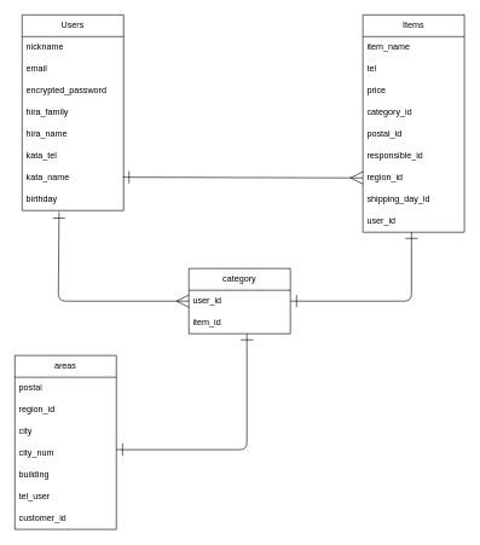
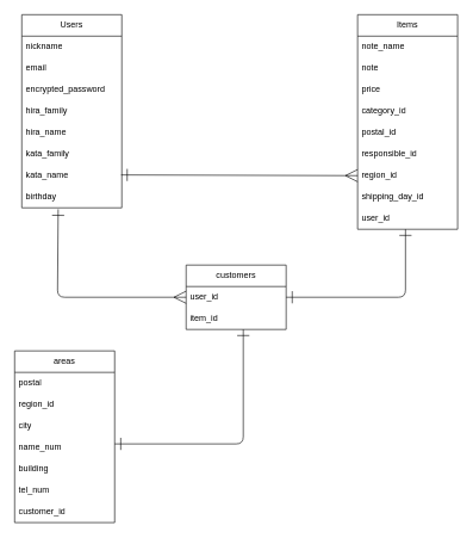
  <mxCell id="0" />
  <mxCell id="1" parent="0" />
  <mxCell id="2" value="Users" style="swimlane;fontStyle=0;childLayout=stackLayout;horizontal=1;startSize=30;horizontalStack=0;resizeParent=1;resizeParentMax=0;resizeLast=0;collapsible=1;marginBottom=0;whiteSpace=wrap;html=1;" parent="1" vertex="1"><mxGeometry x="30" y="20" width="140" height="270" as="geometry" /></mxCell>
  <mxCell id="3" value="nickname" style="text;strokeColor=none;fillColor=none;align=left;verticalAlign=middle;spacingLeft=4;spacingRight=4;overflow=hidden;points=[[0,0.5],[1,0.5]];portConstraint=eastwest;rotatable=0;whiteSpace=wrap;html=1;" parent="2" vertex="1"><mxGeometry y="30" width="140" height="30" as="geometry" /></mxCell>
  <mxCell id="4" value="email" style="text;strokeColor=none;fillColor=none;align=left;verticalAlign=middle;spacingLeft=4;spacingRight=4;overflow=hidden;points=[[0,0.5],[1,0.5]];portConstraint=eastwest;rotatable=0;whiteSpace=wrap;html=1;" parent="2" vertex="1"><mxGeometry y="60" width="140" height="30" as="geometry" /></mxCell>
  <mxCell id="5" value="encrypted_password" style="text;strokeColor=none;fillColor=none;align=left;verticalAlign=middle;spacingLeft=4;spacingRight=4;overflow=hidden;points=[[0,0.5],[1,0.5]];portConstraint=eastwest;rotatable=0;whiteSpace=wrap;html=1;" parent="2" vertex="1"><mxGeometry y="90" width="140" height="30" as="geometry" /></mxCell>
  <mxCell id="6" value="hira_family" style="text;strokeColor=none;fillColor=none;spacingLeft=4;spacingRight=4;overflow=hidden;rotatable=0;points=[[0,0.5],[1,0.5]];portConstraint=eastwest;fontSize=12;" vertex="1" parent="2"><mxGeometry y="120" width="140" height="30" as="geometry" /></mxCell>
  <mxCell id="7" value="hira_name" style="text;strokeColor=none;fillColor=none;spacingLeft=4;spacingRight=4;overflow=hidden;rotatable=0;points=[[0,0.5],[1,0.5]];portConstraint=eastwest;fontSize=12;" vertex="1" parent="2"><mxGeometry y="150" width="140" height="30" as="geometry" /></mxCell>
- <mxCell id="8" value="kata_tel" style="text;strokeColor=none;fillColor=none;spacingLeft=4;spacingRight=4;overflow=hidden;rotatable=0;points=[[0,0.5],[1,0.5]];portConstraint=eastwest;fontSize=12;" vertex="1" parent="2"><mxGeometry y="180" width="140" height="30" as="geometry" /></mxCell>
+ <mxCell id="8" value="kata_family" style="text;strokeColor=none;fillColor=none;spacingLeft=4;spacingRight=4;overflow=hidden;rotatable=0;points=[[0,0.5],[1,0.5]];portConstraint=eastwest;fontSize=12;" vertex="1" parent="2"><mxGeometry y="180" width="140" height="30" as="geometry" /></mxCell>
  <mxCell id="9" value="kata_name" style="text;strokeColor=none;fillColor=none;spacingLeft=4;spacingRight=4;overflow=hidden;rotatable=0;points=[[0,0.5],[1,0.5]];portConstraint=eastwest;fontSize=12;" vertex="1" parent="2"><mxGeometry y="210" width="140" height="30" as="geometry" /></mxCell>
  <mxCell id="10" value="birthday" style="text;strokeColor=none;fillColor=none;spacingLeft=4;spacingRight=4;overflow=hidden;rotatable=0;points=[[0,0.5],[1,0.5]];portConstraint=eastwest;fontSize=12;" vertex="1" parent="2"><mxGeometry y="240" width="140" height="30" as="geometry" /></mxCell>
  <mxCell id="11" value="Items" style="swimlane;fontStyle=0;childLayout=stackLayout;horizontal=1;startSize=30;horizontalStack=0;resizeParent=1;resizeParentMax=0;resizeLast=0;collapsible=1;marginBottom=0;whiteSpace=wrap;html=1;" parent="1" vertex="1"><mxGeometry x="500" y="20" width="140" height="300" as="geometry" /></mxCell>
- <mxCell id="12" value="item_name" style="text;strokeColor=none;fillColor=none;align=left;verticalAlign=middle;spacingLeft=4;spacingRight=4;overflow=hidden;points=[[0,0.5],[1,0.5]];portConstraint=eastwest;rotatable=0;whiteSpace=wrap;html=1;" parent="11" vertex="1"><mxGeometry y="30" width="140" height="30" as="geometry" /></mxCell>
- <mxCell id="13" value="tel" style="text;strokeColor=none;fillColor=none;align=left;verticalAlign=middle;spacingLeft=4;spacingRight=4;overflow=hidden;points=[[0,0.5],[1,0.5]];portConstraint=eastwest;rotatable=0;whiteSpace=wrap;html=1;" parent="11" vertex="1"><mxGeometry y="60" width="140" height="30" as="geometry" /></mxCell>
+ <mxCell id="12" value="note_name" style="text;strokeColor=none;fillColor=none;align=left;verticalAlign=middle;spacingLeft=4;spacingRight=4;overflow=hidden;points=[[0,0.5],[1,0.5]];portConstraint=eastwest;rotatable=0;whiteSpace=wrap;html=1;" parent="11" vertex="1"><mxGeometry y="30" width="140" height="30" as="geometry" /></mxCell>
+ <mxCell id="13" value="note" style="text;strokeColor=none;fillColor=none;align=left;verticalAlign=middle;spacingLeft=4;spacingRight=4;overflow=hidden;points=[[0,0.5],[1,0.5]];portConstraint=eastwest;rotatable=0;whiteSpace=wrap;html=1;" parent="11" vertex="1"><mxGeometry y="60" width="140" height="30" as="geometry" /></mxCell>
  <mxCell id="14" value="price" style="text;strokeColor=none;fillColor=none;align=left;verticalAlign=middle;spacingLeft=4;spacingRight=4;overflow=hidden;points=[[0,0.5],[1,0.5]];portConstraint=eastwest;rotatable=0;whiteSpace=wrap;html=1;" parent="11" vertex="1"><mxGeometry y="90" width="140" height="30" as="geometry" /></mxCell>
  <mxCell id="15" value="category_id" style="text;strokeColor=none;fillColor=none;align=left;verticalAlign=middle;spacingLeft=4;spacingRight=4;overflow=hidden;points=[[0,0.5],[1,0.5]];portConstraint=eastwest;rotatable=0;whiteSpace=wrap;html=1;" parent="11" vertex="1"><mxGeometry y="120" width="140" height="30" as="geometry" /></mxCell>
  <mxCell id="16" value="postal_id" style="text;strokeColor=none;fillColor=none;align=left;verticalAlign=middle;spacingLeft=4;spacingRight=4;overflow=hidden;points=[[0,0.5],[1,0.5]];portConstraint=eastwest;rotatable=0;whiteSpace=wrap;html=1;" parent="11" vertex="1"><mxGeometry y="150" width="140" height="30" as="geometry" /></mxCell>
  <mxCell id="17" value="responsible_id" style="text;strokeColor=none;fillColor=none;align=left;verticalAlign=middle;spacingLeft=4;spacingRight=4;overflow=hidden;points=[[0,0.5],[1,0.5]];portConstraint=eastwest;rotatable=0;whiteSpace=wrap;html=1;" parent="11" vertex="1"><mxGeometry y="180" width="140" height="30" as="geometry" /></mxCell>
  <mxCell id="18" value="region_id" style="text;strokeColor=none;fillColor=none;align=left;verticalAlign=middle;spacingLeft=4;spacingRight=4;overflow=hidden;points=[[0,0.5],[1,0.5]];portConstraint=eastwest;rotatable=0;whiteSpace=wrap;html=1;" parent="11" vertex="1"><mxGeometry y="210" width="140" height="30" as="geometry" /></mxCell>
  <mxCell id="19" value="shipping_day_id" style="text;strokeColor=none;fillColor=none;align=left;verticalAlign=middle;spacingLeft=4;spacingRight=4;overflow=hidden;points=[[0,0.5],[1,0.5]];portConstraint=eastwest;rotatable=0;whiteSpace=wrap;html=1;" parent="11" vertex="1"><mxGeometry y="240" width="140" height="30" as="geometry" /></mxCell>
  <mxCell id="20" value="user_id" style="text;strokeColor=none;fillColor=none;align=left;verticalAlign=middle;spacingLeft=4;spacingRight=4;overflow=hidden;points=[[0,0.5],[1,0.5]];portConstraint=eastwest;rotatable=0;whiteSpace=wrap;html=1;" parent="11" vertex="1"><mxGeometry y="270" width="140" height="30" as="geometry" /></mxCell>
- <mxCell id="21" value="category" style="swimlane;fontStyle=0;childLayout=stackLayout;horizontal=1;startSize=30;horizontalStack=0;resizeParent=1;resizeParentMax=0;resizeLast=0;collapsible=1;marginBottom=0;whiteSpace=wrap;html=1;" parent="1" vertex="1"><mxGeometry x="260" y="370" width="140" height="90" as="geometry" /></mxCell>
+ <mxCell id="21" value="customers" style="swimlane;fontStyle=0;childLayout=stackLayout;horizontal=1;startSize=30;horizontalStack=0;resizeParent=1;resizeParentMax=0;resizeLast=0;collapsible=1;marginBottom=0;whiteSpace=wrap;html=1;" parent="1" vertex="1"><mxGeometry x="260" y="370" width="140" height="90" as="geometry" /></mxCell>
  <mxCell id="22" value="user_id" style="text;strokeColor=none;fillColor=none;align=left;verticalAlign=middle;spacingLeft=4;spacingRight=4;overflow=hidden;points=[[0,0.5],[1,0.5]];portConstraint=eastwest;rotatable=0;whiteSpace=wrap;html=1;" parent="21" vertex="1"><mxGeometry y="30" width="140" height="30" as="geometry" /></mxCell>
  <mxCell id="23" value="item_id" style="text;strokeColor=none;fillColor=none;align=left;verticalAlign=middle;spacingLeft=4;spacingRight=4;overflow=hidden;points=[[0,0.5],[1,0.5]];portConstraint=eastwest;rotatable=0;whiteSpace=wrap;html=1;" parent="21" vertex="1"><mxGeometry y="60" width="140" height="30" as="geometry" /></mxCell>
  <mxCell id="24" value="areas" style="swimlane;fontStyle=0;childLayout=stackLayout;horizontal=1;startSize=30;horizontalStack=0;resizeParent=1;resizeParentMax=0;resizeLast=0;collapsible=1;marginBottom=0;whiteSpace=wrap;html=1;" parent="1" vertex="1"><mxGeometry x="20" y="490" width="140" height="240" as="geometry" /></mxCell>
  <mxCell id="25" value="postal" style="text;strokeColor=none;fillColor=none;align=left;verticalAlign=middle;spacingLeft=4;spacingRight=4;overflow=hidden;points=[[0,0.5],[1,0.5]];portConstraint=eastwest;rotatable=0;whiteSpace=wrap;html=1;" parent="24" vertex="1"><mxGeometry y="30" width="140" height="30" as="geometry" /></mxCell>
  <mxCell id="26" value="region_id" style="text;strokeColor=none;fillColor=none;align=left;verticalAlign=middle;spacingLeft=4;spacingRight=4;overflow=hidden;points=[[0,0.5],[1,0.5]];portConstraint=eastwest;rotatable=0;whiteSpace=wrap;html=1;" parent="24" vertex="1"><mxGeometry y="60" width="140" height="30" as="geometry" /></mxCell>
  <mxCell id="27" value="city" style="text;strokeColor=none;fillColor=none;align=left;verticalAlign=middle;spacingLeft=4;spacingRight=4;overflow=hidden;points=[[0,0.5],[1,0.5]];portConstraint=eastwest;rotatable=0;whiteSpace=wrap;html=1;" parent="24" vertex="1"><mxGeometry y="90" width="140" height="30" as="geometry" /></mxCell>
- <mxCell id="28" value="city_num" style="text;strokeColor=none;fillColor=none;align=left;verticalAlign=middle;spacingLeft=4;spacingRight=4;overflow=hidden;points=[[0,0.5],[1,0.5]];portConstraint=eastwest;rotatable=0;whiteSpace=wrap;html=1;" parent="24" vertex="1"><mxGeometry y="120" width="140" height="30" as="geometry" /></mxCell>
+ <mxCell id="28" value="name_num" style="text;strokeColor=none;fillColor=none;align=left;verticalAlign=middle;spacingLeft=4;spacingRight=4;overflow=hidden;points=[[0,0.5],[1,0.5]];portConstraint=eastwest;rotatable=0;whiteSpace=wrap;html=1;" parent="24" vertex="1"><mxGeometry y="120" width="140" height="30" as="geometry" /></mxCell>
  <mxCell id="29" value="building" style="text;strokeColor=none;fillColor=none;align=left;verticalAlign=middle;spacingLeft=4;spacingRight=4;overflow=hidden;points=[[0,0.5],[1,0.5]];portConstraint=eastwest;rotatable=0;whiteSpace=wrap;html=1;" parent="24" vertex="1"><mxGeometry y="150" width="140" height="30" as="geometry" /></mxCell>
- <mxCell id="30" value="tel_user" style="text;strokeColor=none;fillColor=none;align=left;verticalAlign=middle;spacingLeft=4;spacingRight=4;overflow=hidden;points=[[0,0.5],[1,0.5]];portConstraint=eastwest;rotatable=0;whiteSpace=wrap;html=1;" parent="24" vertex="1"><mxGeometry y="180" width="140" height="30" as="geometry" /></mxCell>
+ <mxCell id="30" value="tel_num" style="text;strokeColor=none;fillColor=none;align=left;verticalAlign=middle;spacingLeft=4;spacingRight=4;overflow=hidden;points=[[0,0.5],[1,0.5]];portConstraint=eastwest;rotatable=0;whiteSpace=wrap;html=1;" parent="24" vertex="1"><mxGeometry y="180" width="140" height="30" as="geometry" /></mxCell>
  <mxCell id="31" value="customer_id" style="text;strokeColor=none;fillColor=none;align=left;verticalAlign=middle;spacingLeft=4;spacingRight=4;overflow=hidden;points=[[0,0.5],[1,0.5]];portConstraint=eastwest;rotatable=0;whiteSpace=wrap;html=1;" parent="24" vertex="1"><mxGeometry y="210" width="140" height="30" as="geometry" /></mxCell>
  <mxCell id="32" value="" style="endArrow=ERmany;html=1;exitX=0.993;exitY=0.467;exitDx=0;exitDy=0;entryX=0;entryY=0.5;entryDx=0;entryDy=0;strokeWidth=1;startArrow=ERone;startFill=0;endFill=0;targetPerimeterSpacing=0;endSize=15;startSize=15;exitPerimeter=0;" parent="1" target="18" edge="1"><mxGeometry width="50" height="50" relative="1" as="geometry"><mxPoint x="169.02" y="244.01" as="sourcePoint" /><mxPoint x="330" y="320" as="targetPoint" /></mxGeometry></mxCell>
  <mxCell id="33" value="" style="endArrow=ERone;html=1;exitX=1;exitY=0.5;exitDx=0;exitDy=0;startArrow=ERone;startFill=0;endFill=0;endSize=15;startSize=15;" parent="1" source="22" edge="1"><mxGeometry width="50" height="50" relative="1" as="geometry"><mxPoint x="280" y="370" as="sourcePoint" /><mxPoint x="567" y="320" as="targetPoint" /><Array as="points"><mxPoint x="567" y="415" /></Array></mxGeometry></mxCell>
  <mxCell id="34" value="" style="endArrow=ERone;html=1;exitX=0;exitY=0.5;exitDx=0;exitDy=0;startArrow=ERmany;startFill=0;endFill=0;endSize=15;startSize=15;entryX=0.364;entryY=1.067;entryDx=0;entryDy=0;entryPerimeter=0;" parent="1" source="22" edge="1"><mxGeometry width="50" height="50" relative="1" as="geometry"><mxPoint x="280" y="370" as="sourcePoint" /><mxPoint x="80.96" y="292.01" as="targetPoint" /><Array as="points"><mxPoint x="80" y="415" /></Array></mxGeometry></mxCell>
  <mxCell id="35" value="" style="endArrow=ERone;html=1;startArrow=ERone;startFill=0;endFill=0;endSize=15;startSize=15;" parent="1" edge="1"><mxGeometry width="50" height="50" relative="1" as="geometry"><mxPoint x="160" y="620" as="sourcePoint" /><mxPoint x="340" y="460" as="targetPoint" /><Array as="points"><mxPoint x="340" y="620" /></Array></mxGeometry></mxCell>
